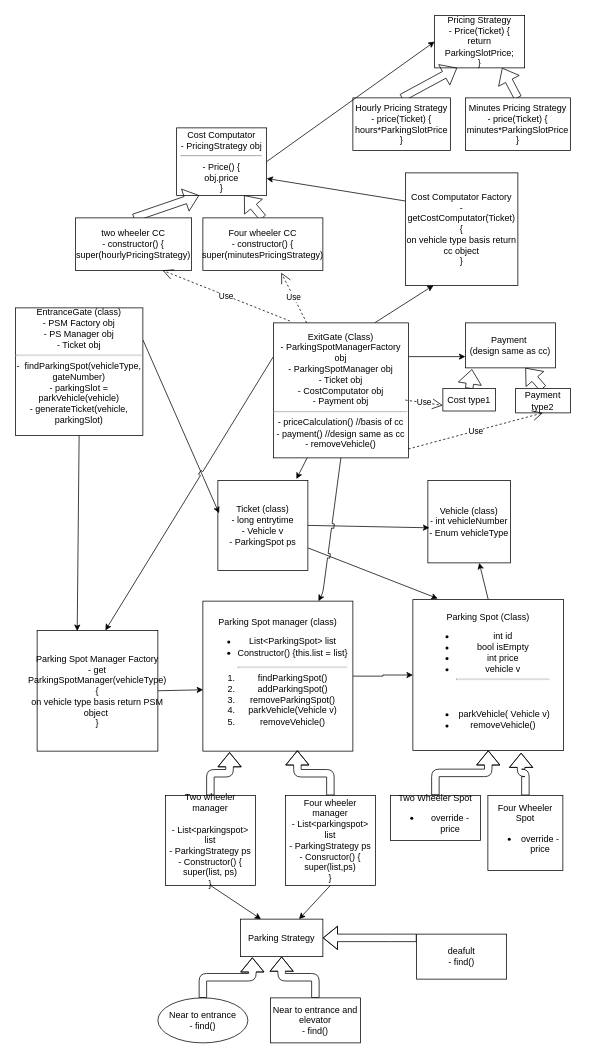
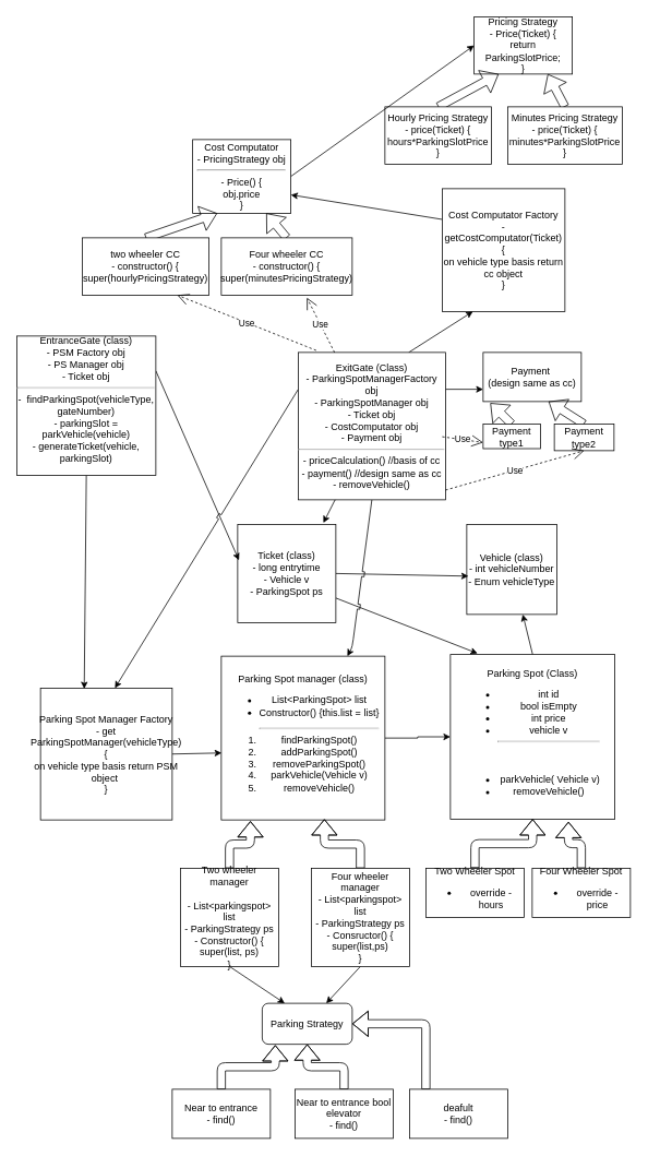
  <mxCell id="0" />
  <mxCell id="1" parent="0" />
  <mxCell id="2" style="edgeStyle=none;jumpStyle=sharp;orthogonalLoop=1;jettySize=auto;html=1;exitX=0.5;exitY=0;exitDx=0;exitDy=0;" parent="1" source="3" target="24" edge="1"><mxGeometry relative="1" as="geometry" /></mxCell>
  <mxCell id="3" value="Parking Spot (Class)&lt;br&gt;&lt;ul&gt;&lt;li&gt;int id&lt;/li&gt;&lt;li&gt;bool isEmpty&lt;/li&gt;&lt;li&gt;int price&lt;/li&gt;&lt;li&gt;vehicle v&lt;hr&gt;&lt;/li&gt;&lt;/ul&gt;&lt;br&gt;&lt;ul&gt;&lt;li&gt;&lt;span style=&quot;background-color: initial;&quot;&gt;&amp;nbsp;parkVehicle( Vehicle v)&lt;/span&gt;&lt;/li&gt;&lt;li&gt;&lt;span style=&quot;background-color: initial;&quot;&gt;removeVehicle()&lt;/span&gt;&lt;/li&gt;&lt;/ul&gt;" style="whiteSpace=wrap;html=1;aspect=fixed;" parent="1" vertex="1"><mxGeometry x="550" y="799" width="201" height="201" as="geometry" /></mxCell>
  <mxCell id="4" style="edgeStyle=orthogonalEdgeStyle;shape=flexArrow;curved=1;jumpStyle=sharp;orthogonalLoop=1;jettySize=auto;html=1;" parent="1" source="6" edge="1"><mxGeometry relative="1" as="geometry"><mxPoint x="580" y="1060" as="targetPoint" /></mxGeometry></mxCell>
  <mxCell id="5" style="edgeStyle=orthogonalEdgeStyle;shape=flexArrow;curved=1;jumpStyle=sharp;orthogonalLoop=1;jettySize=auto;html=1;exitX=0.5;exitY=0;exitDx=0;exitDy=0;" parent="1" source="6" target="3" edge="1"><mxGeometry relative="1" as="geometry" /></mxCell>
- <mxCell id="6" value="Two Wheeler Spot&lt;br&gt;&lt;ul&gt;&lt;li&gt;override - price&lt;/li&gt;&lt;/ul&gt;" style="rounded=0;whiteSpace=wrap;html=1;" parent="1" vertex="1"><mxGeometry x="520" y="1060" width="120" height="60" as="geometry" /></mxCell>
+ <mxCell id="6" value="Two Wheeler Spot&lt;br&gt;&lt;ul&gt;&lt;li&gt;override - hours&lt;/li&gt;&lt;/ul&gt;" style="rounded=0;whiteSpace=wrap;html=1;" parent="1" vertex="1"><mxGeometry x="520" y="1060" width="120" height="60" as="geometry" /></mxCell>
  <mxCell id="7" style="edgeStyle=orthogonalEdgeStyle;shape=flexArrow;curved=1;jumpStyle=sharp;orthogonalLoop=1;jettySize=auto;html=1;exitX=0.5;exitY=0;exitDx=0;exitDy=0;entryX=0.718;entryY=1.016;entryDx=0;entryDy=0;entryPerimeter=0;" parent="1" source="8" target="3" edge="1"><mxGeometry relative="1" as="geometry" /></mxCell>
- <mxCell id="8" value="Four Wheeler Spot&lt;br&gt;&lt;ul&gt;&lt;li&gt;override - price&lt;/li&gt;&lt;/ul&gt;" style="rounded=0;whiteSpace=wrap;html=1;" parent="1" vertex="1"><mxGeometry x="650" y="1060" width="100" height="100" as="geometry" /></mxCell>
+ <mxCell id="8" value="Four Wheeler Spot&lt;br&gt;&lt;ul&gt;&lt;li&gt;override - price&lt;/li&gt;&lt;/ul&gt;" style="rounded=0;whiteSpace=wrap;html=1;" parent="1" vertex="1"><mxGeometry x="650" y="1060" width="120" height="60" as="geometry" /></mxCell>
  <mxCell id="9" style="edgeStyle=orthogonalEdgeStyle;rounded=0;orthogonalLoop=1;jettySize=auto;html=1;exitX=1;exitY=0.5;exitDx=0;exitDy=0;entryX=0;entryY=0.5;entryDx=0;entryDy=0;jumpStyle=arc;" parent="1" source="10" target="3" edge="1"><mxGeometry relative="1" as="geometry" /></mxCell>
  <mxCell id="10" value="Parking Spot manager (class)&lt;br&gt;&lt;ul&gt;&lt;li&gt;&lt;span style=&quot;background-color: initial;&quot;&gt;List&amp;lt;ParkingSpot&amp;gt; list&lt;/span&gt;&lt;/li&gt;&lt;li&gt;&lt;span style=&quot;background-color: initial;&quot;&gt;Constructor() {&lt;/span&gt;this.list = list}&lt;/li&gt;&lt;/ul&gt;&lt;ol&gt;&lt;li&gt;&lt;hr style=&quot;background-color: initial;&quot;&gt;findParkingSpot()&lt;/li&gt;&lt;li&gt;addParkingSpot()&lt;/li&gt;&lt;li&gt;removeParkingSpot()&lt;/li&gt;&lt;li&gt;parkVehicle(Vehicle v)&lt;/li&gt;&lt;li&gt;removeVehicle()&lt;/li&gt;&lt;/ol&gt;" style="whiteSpace=wrap;html=1;aspect=fixed;" parent="1" vertex="1"><mxGeometry x="270" y="801" width="200" height="200" as="geometry" /></mxCell>
  <mxCell id="11" style="edgeStyle=orthogonalEdgeStyle;shape=flexArrow;curved=1;jumpStyle=sharp;orthogonalLoop=1;jettySize=auto;html=1;exitX=0.5;exitY=0;exitDx=0;exitDy=0;entryX=0.178;entryY=1.007;entryDx=0;entryDy=0;entryPerimeter=0;" parent="1" source="13" target="10" edge="1"><mxGeometry relative="1" as="geometry" /></mxCell>
  <mxCell id="12" style="edgeStyle=none;jumpStyle=sharp;orthogonalLoop=1;jettySize=auto;html=1;exitX=0.5;exitY=1;exitDx=0;exitDy=0;entryX=0.25;entryY=0;entryDx=0;entryDy=0;" parent="1" source="13" target="17" edge="1"><mxGeometry relative="1" as="geometry" /></mxCell>
  <mxCell id="13" value="Two wheeler manager&lt;br&gt;&lt;br&gt;- List&amp;lt;parkingspot&amp;gt; list&lt;br&gt;- ParkingStrategy ps&lt;br&gt;- Constructor() { super(list, ps) &lt;br&gt;}" style="rounded=0;whiteSpace=wrap;html=1;" parent="1" vertex="1"><mxGeometry x="220" y="1060" width="120" height="120" as="geometry" /></mxCell>
  <mxCell id="14" style="edgeStyle=orthogonalEdgeStyle;shape=flexArrow;curved=1;jumpStyle=sharp;orthogonalLoop=1;jettySize=auto;html=1;exitX=0.5;exitY=0;exitDx=0;exitDy=0;entryX=0.63;entryY=0.995;entryDx=0;entryDy=0;entryPerimeter=0;" parent="1" source="16" target="10" edge="1"><mxGeometry relative="1" as="geometry" /></mxCell>
  <mxCell id="15" style="edgeStyle=none;jumpStyle=sharp;orthogonalLoop=1;jettySize=auto;html=1;exitX=0.5;exitY=1;exitDx=0;exitDy=0;" parent="1" source="16" target="17" edge="1"><mxGeometry relative="1" as="geometry" /></mxCell>
  <mxCell id="16" value="Four wheeler manager&lt;br&gt;- List&amp;lt;parkingspot&amp;gt; list&lt;br&gt;- ParkingStrategy ps&lt;br&gt;- Consructor() {&lt;br&gt;super(list,ps)&lt;br&gt;}" style="rounded=0;whiteSpace=wrap;html=1;" parent="1" vertex="1"><mxGeometry x="380" y="1060" width="120" height="120" as="geometry" /></mxCell>
- <mxCell id="17" value="Parking Strategy" style="rounded=0;whiteSpace=wrap;html=1;" parent="1" vertex="1"><mxGeometry x="320" y="1225" width="110" height="50" as="geometry" /></mxCell>
+ <mxCell id="17" value="Parking Strategy" style="whiteSpace=wrap;html=1;rounded=1;" parent="1" vertex="1"><mxGeometry x="320" y="1225" width="110" height="50" as="geometry" /></mxCell>
  <mxCell id="18" style="edgeStyle=orthogonalEdgeStyle;shape=flexArrow;curved=1;jumpStyle=sharp;orthogonalLoop=1;jettySize=auto;html=1;exitX=0.5;exitY=0;exitDx=0;exitDy=0;entryX=0.145;entryY=1.02;entryDx=0;entryDy=0;entryPerimeter=0;" parent="1" source="19" target="17" edge="1"><mxGeometry relative="1" as="geometry" /></mxCell>
- <mxCell id="19" value="Near to entrance&lt;br&gt;- find()" style="ellipse;whiteSpace=wrap;html=1;" parent="1" vertex="1"><mxGeometry x="210" y="1330" width="120" height="60" as="geometry" /></mxCell>
+ <mxCell id="19" value="Near to entrance&lt;br&gt;- find()" style="whiteSpace=wrap;html=1;" parent="1" vertex="1"><mxGeometry x="210" y="1330" width="120" height="60" as="geometry" /></mxCell>
  <mxCell id="20" style="edgeStyle=orthogonalEdgeStyle;shape=flexArrow;curved=1;jumpStyle=sharp;orthogonalLoop=1;jettySize=auto;html=1;exitX=0.5;exitY=0;exitDx=0;exitDy=0;entryX=0.5;entryY=1;entryDx=0;entryDy=0;" parent="1" source="21" target="17" edge="1"><mxGeometry relative="1" as="geometry" /></mxCell>
- <mxCell id="21" value="Near to entrance and elevator&lt;br&gt;- find()" style="whiteSpace=wrap;html=1;" parent="1" vertex="1"><mxGeometry x="360" y="1330" width="120" height="60" as="geometry" /></mxCell>
+ <mxCell id="21" value="Near to entrance bool elevator&lt;br&gt;- find()" style="whiteSpace=wrap;html=1;" parent="1" vertex="1"><mxGeometry x="360" y="1330" width="120" height="60" as="geometry" /></mxCell>
  <mxCell id="22" style="edgeStyle=orthogonalEdgeStyle;shape=flexArrow;curved=1;jumpStyle=sharp;orthogonalLoop=1;jettySize=auto;html=1;entryX=1;entryY=0.5;entryDx=0;entryDy=0;" parent="1" source="23" target="17" edge="1"><mxGeometry relative="1" as="geometry"><Array as="points"><mxPoint x="520" y="1250" /></Array></mxGeometry></mxCell>
- <mxCell id="23" value="deafult&lt;br&gt;- find()" style="whiteSpace=wrap;html=1;" parent="1" vertex="1"><mxGeometry x="555" y="1245" width="120" height="60" as="geometry" /></mxCell>
+ <mxCell id="23" value="deafult&lt;br&gt;- find()" style="whiteSpace=wrap;html=1;" parent="1" vertex="1"><mxGeometry x="500" y="1330" width="120" height="60" as="geometry" /></mxCell>
  <mxCell id="24" value="Vehicle (class)&lt;br&gt;- int vehicleNumber&lt;br&gt;- Enum vehicleType" style="whiteSpace=wrap;html=1;aspect=fixed;" parent="1" vertex="1"><mxGeometry x="570" width="110" height="110" as="geometry" y="640" /></mxCell>
  <mxCell id="25" style="edgeStyle=none;jumpStyle=sharp;orthogonalLoop=1;jettySize=auto;html=1;exitX=1;exitY=0.5;exitDx=0;exitDy=0;entryX=0.018;entryY=0.575;entryDx=0;entryDy=0;entryPerimeter=0;" parent="1" source="27" target="24" edge="1"><mxGeometry relative="1" as="geometry" /></mxCell>
  <mxCell id="26" style="edgeStyle=none;jumpStyle=sharp;orthogonalLoop=1;jettySize=auto;html=1;exitX=1;exitY=0.75;exitDx=0;exitDy=0;entryX=0.165;entryY=-0.007;entryDx=0;entryDy=0;entryPerimeter=0;" parent="1" source="27" target="3" edge="1"><mxGeometry relative="1" as="geometry" /></mxCell>
  <mxCell id="27" value="Ticket (class)&lt;br&gt;- long entrytime&lt;br&gt;- Vehicle v&lt;br&gt;- ParkingSpot ps" style="whiteSpace=wrap;html=1;aspect=fixed;" parent="1" vertex="1"><mxGeometry x="290" width="120" height="120" as="geometry" y="640" /></mxCell>
  <mxCell id="28" style="edgeStyle=none;jumpStyle=sharp;orthogonalLoop=1;jettySize=auto;html=1;exitX=1;exitY=0.5;exitDx=0;exitDy=0;entryX=0.002;entryY=0.591;entryDx=0;entryDy=0;entryPerimeter=0;" parent="1" source="29" target="10" edge="1"><mxGeometry relative="1" as="geometry"><Array as="points" /></mxGeometry></mxCell>
  <mxCell id="29" value="Parking Spot Manager Factory&lt;br&gt;- get ParkingSpotManager(vehicleType) {&lt;br&gt;on vehicle type basis return PSM object&amp;nbsp;&lt;br&gt;}" style="whiteSpace=wrap;html=1;aspect=fixed;" parent="1" vertex="1"><mxGeometry x="49" y="840" width="161" height="161" as="geometry" /></mxCell>
  <mxCell id="30" style="edgeStyle=none;jumpStyle=sharp;orthogonalLoop=1;jettySize=auto;html=1;exitX=0.5;exitY=1;exitDx=0;exitDy=0;entryX=0.332;entryY=0.005;entryDx=0;entryDy=0;entryPerimeter=0;" parent="1" source="32" target="29" edge="1"><mxGeometry relative="1" as="geometry" /></mxCell>
  <mxCell id="31" style="edgeStyle=none;jumpStyle=sharp;orthogonalLoop=1;jettySize=auto;html=1;exitX=1;exitY=0.25;exitDx=0;exitDy=0;entryX=0.013;entryY=0.365;entryDx=0;entryDy=0;entryPerimeter=0;" parent="1" source="32" target="27" edge="1"><mxGeometry relative="1" as="geometry" /></mxCell>
  <mxCell id="32" value="EntranceGate (class)&lt;br&gt;- PSM Factory obj&lt;br&gt;- PS Manager obj&lt;br&gt;- Ticket obj&lt;br&gt;&lt;hr&gt;-&amp;nbsp; findParkingSpot(vehicleType, gateNumber)&lt;br&gt;- parkingSlot = parkVehicle(vehicle)&lt;br&gt;- generateTicket(vehicle, parkingSlot)&lt;br&gt;&amp;nbsp;" style="whiteSpace=wrap;html=1;aspect=fixed;" parent="1" vertex="1"><mxGeometry x="20" y="410" width="170" height="170" as="geometry" /></mxCell>
  <mxCell id="33" value="Pricing Strategy&lt;br&gt;- Price(Ticket) {&lt;br&gt;return ParkingSlotPrice;&lt;br&gt;}" style="rounded=0;whiteSpace=wrap;html=1;" parent="1" vertex="1"><mxGeometry x="579" y="20" width="120" height="70" as="geometry" /></mxCell>
  <mxCell id="34" style="edgeStyle=none;shape=flexArrow;jumpStyle=sharp;orthogonalLoop=1;jettySize=auto;html=1;exitX=0.5;exitY=0;exitDx=0;exitDy=0;entryX=0.25;entryY=1;entryDx=0;entryDy=0;" parent="1" source="35" target="33" edge="1"><mxGeometry relative="1" as="geometry" /></mxCell>
  <mxCell id="35" value="Hourly Pricing Strategy&lt;br&gt;- price(Ticket) {&lt;br&gt;hours*ParkingSlotPrice&lt;br&gt;}" style="rounded=0;whiteSpace=wrap;html=1;" parent="1" vertex="1"><mxGeometry x="470" y="130" width="130" height="70" as="geometry" /></mxCell>
  <mxCell id="36" style="edgeStyle=none;shape=flexArrow;jumpStyle=sharp;orthogonalLoop=1;jettySize=auto;html=1;exitX=0.5;exitY=0;exitDx=0;exitDy=0;entryX=0.75;entryY=1;entryDx=0;entryDy=0;" parent="1" source="37" target="33" edge="1"><mxGeometry relative="1" as="geometry" /></mxCell>
  <mxCell id="37" value="Minutes Pricing Strategy&lt;br&gt;- price(Ticket) {&lt;br&gt;minutes*ParkingSlotPrice&lt;br&gt;}" style="rounded=0;whiteSpace=wrap;html=1;" parent="1" vertex="1"><mxGeometry x="620" y="130" width="140" height="70" as="geometry" /></mxCell>
  <mxCell id="38" style="edgeStyle=none;jumpStyle=sharp;orthogonalLoop=1;jettySize=auto;html=1;exitX=1;exitY=0.5;exitDx=0;exitDy=0;entryX=0;entryY=0.5;entryDx=0;entryDy=0;" parent="1" source="39" target="33" edge="1"><mxGeometry relative="1" as="geometry" /></mxCell>
  <mxCell id="39" value="Cost Computator&lt;br&gt;- PricingStrategy obj&lt;br&gt;&lt;hr&gt;- Price() {&lt;br&gt;obj.price&lt;br&gt;}" style="rounded=0;whiteSpace=wrap;html=1;" parent="1" vertex="1"><mxGeometry x="235" y="170" width="120" height="90" as="geometry" /></mxCell>
  <mxCell id="40" style="edgeStyle=none;shape=flexArrow;jumpStyle=sharp;orthogonalLoop=1;jettySize=auto;html=1;exitX=0.5;exitY=0;exitDx=0;exitDy=0;entryX=0.25;entryY=1;entryDx=0;entryDy=0;" parent="1" source="41" target="39" edge="1"><mxGeometry relative="1" as="geometry" /></mxCell>
  <mxCell id="41" value="two wheeler CC&lt;br&gt;- constructor() {&lt;br&gt;super(hourlyPricingStrategy)" style="rounded=0;whiteSpace=wrap;html=1;" parent="1" vertex="1"><mxGeometry x="100" y="290" width="155" height="70" as="geometry" /></mxCell>
  <mxCell id="42" style="edgeStyle=none;shape=flexArrow;jumpStyle=sharp;orthogonalLoop=1;jettySize=auto;html=1;exitX=0.5;exitY=0;exitDx=0;exitDy=0;entryX=0.75;entryY=1;entryDx=0;entryDy=0;" parent="1" source="43" target="39" edge="1"><mxGeometry relative="1" as="geometry" /></mxCell>
  <mxCell id="43" value="Four wheeler CC&lt;br&gt;- constructor() {&lt;br&gt;super(minutesPricingStrategy)" style="rounded=0;whiteSpace=wrap;html=1;" parent="1" vertex="1"><mxGeometry x="270" y="290" width="160" height="70" as="geometry" /></mxCell>
  <mxCell id="44" style="edgeStyle=none;jumpStyle=sharp;orthogonalLoop=1;jettySize=auto;html=1;exitX=0;exitY=0.25;exitDx=0;exitDy=0;entryX=1;entryY=0.75;entryDx=0;entryDy=0;" parent="1" source="45" target="39" edge="1"><mxGeometry relative="1" as="geometry" /></mxCell>
  <mxCell id="45" value="Cost Computator Factory&lt;br&gt;- getCostComputator(Ticket) {&lt;br&gt;on vehicle type basis return cc object&lt;br&gt;}" style="whiteSpace=wrap;html=1;aspect=fixed;" parent="1" vertex="1"><mxGeometry x="540" y="230" width="150" height="150" as="geometry" /></mxCell>
  <mxCell id="46" style="edgeStyle=none;jumpStyle=sharp;orthogonalLoop=1;jettySize=auto;html=1;exitX=0.25;exitY=1;exitDx=0;exitDy=0;entryX=0.873;entryY=-0.015;entryDx=0;entryDy=0;entryPerimeter=0;" parent="1" source="52" target="27" edge="1"><mxGeometry relative="1" as="geometry" /></mxCell>
  <mxCell id="47" style="edgeStyle=none;jumpStyle=sharp;orthogonalLoop=1;jettySize=auto;html=1;exitX=0.5;exitY=1;exitDx=0;exitDy=0;" parent="1" source="52" target="10" edge="1"><mxGeometry relative="1" as="geometry"><Array as="points"><mxPoint x="430" y="790" /></Array></mxGeometry></mxCell>
  <mxCell id="48" style="edgeStyle=none;jumpStyle=sharp;orthogonalLoop=1;jettySize=auto;html=1;exitX=0.25;exitY=1;exitDx=0;exitDy=0;" parent="1" source="52" edge="1"><mxGeometry relative="1" as="geometry"><mxPoint x="501.25" y="550" as="targetPoint" /></mxGeometry></mxCell>
  <mxCell id="49" style="edgeStyle=none;jumpStyle=sharp;orthogonalLoop=1;jettySize=auto;html=1;exitX=0;exitY=0.25;exitDx=0;exitDy=0;entryX=0.565;entryY=0;entryDx=0;entryDy=0;entryPerimeter=0;" parent="1" source="52" target="29" edge="1"><mxGeometry relative="1" as="geometry" /></mxCell>
  <mxCell id="50" style="edgeStyle=none;jumpStyle=sharp;orthogonalLoop=1;jettySize=auto;html=1;exitX=1;exitY=0.25;exitDx=0;exitDy=0;entryX=0;entryY=0.75;entryDx=0;entryDy=0;" parent="1" source="52" target="55" edge="1"><mxGeometry relative="1" as="geometry" /></mxCell>
  <mxCell id="51" style="edgeStyle=none;jumpStyle=sharp;orthogonalLoop=1;jettySize=auto;html=1;exitX=0.75;exitY=0;exitDx=0;exitDy=0;entryX=0.25;entryY=1;entryDx=0;entryDy=0;" parent="1" source="52" target="45" edge="1"><mxGeometry relative="1" as="geometry" /></mxCell>
  <mxCell id="52" value="ExitGate (Class)&lt;br&gt;- ParkingSpotManagerFactory obj&lt;br&gt;- ParkingSpotManager obj&lt;br&gt;- Ticket obj&lt;br&gt;- CostComputator obj&lt;br&gt;- Payment obj&lt;br&gt;&lt;hr&gt;- priceCalculation() //basis of cc&lt;br&gt;- payment() //design same as cc&lt;br&gt;- removeVehicle()" style="whiteSpace=wrap;html=1;aspect=fixed;" parent="1" vertex="1"><mxGeometry x="364" y="430" width="180" height="180" as="geometry" /></mxCell>
  <mxCell id="53" value="Use" style="endArrow=open;endSize=12;dashed=1;html=1;jumpStyle=sharp;entryX=0.75;entryY=1;entryDx=0;entryDy=0;exitX=0.122;exitY=-0.014;exitDx=0;exitDy=0;exitPerimeter=0;" parent="1" source="52" target="41" edge="1"><mxGeometry width="160" relative="1" as="geometry"><mxPoint x="210" y="390" as="sourcePoint" /><mxPoint x="370" y="390" as="targetPoint" /></mxGeometry></mxCell>
  <mxCell id="54" value="Use" style="endArrow=open;endSize=12;dashed=1;html=1;jumpStyle=sharp;entryX=0.653;entryY=1.043;entryDx=0;entryDy=0;entryPerimeter=0;" parent="1" source="52" target="43" edge="1"><mxGeometry width="160" relative="1" as="geometry"><mxPoint x="540" y="420" as="sourcePoint" /><mxPoint x="226.25" y="370" as="targetPoint" /><Array as="points" /></mxGeometry></mxCell>
- <mxCell id="55" value="Payment&amp;nbsp;&lt;br&gt;(design same as cc)" style="rounded=0;whiteSpace=wrap;html=1;" parent="1" vertex="1"><mxGeometry x="620" y="430" width="120" height="60" as="geometry" /></mxCell>
+ <mxCell id="55" value="Payment&amp;nbsp;&lt;br&gt;(design same as cc)" style="rounded=0;whiteSpace=wrap;html=1;" parent="1" vertex="1"><mxGeometry x="590" y="430" width="120" height="60" as="geometry" /></mxCell>
  <mxCell id="56" style="edgeStyle=none;shape=flexArrow;jumpStyle=sharp;orthogonalLoop=1;jettySize=auto;html=1;exitX=0.5;exitY=0;exitDx=0;exitDy=0;entryX=0.073;entryY=1.03;entryDx=0;entryDy=0;entryPerimeter=0;" parent="1" source="57" target="55" edge="1"><mxGeometry relative="1" as="geometry" /></mxCell>
- <mxCell id="57" value="Cost type1" style="rounded=0;whiteSpace=wrap;html=1;" parent="1" vertex="1"><mxGeometry x="590" y="517.5" width="70" height="30" as="geometry" /></mxCell>
+ <mxCell id="57" value="Payment type1" style="rounded=0;whiteSpace=wrap;html=1;" parent="1" vertex="1"><mxGeometry x="590" y="517.5" width="70" height="30" as="geometry" /></mxCell>
  <mxCell id="58" style="edgeStyle=none;shape=flexArrow;jumpStyle=sharp;orthogonalLoop=1;jettySize=auto;html=1;exitX=0.5;exitY=0;exitDx=0;exitDy=0;entryX=0.667;entryY=1;entryDx=0;entryDy=0;entryPerimeter=0;" parent="1" source="59" target="55" edge="1"><mxGeometry relative="1" as="geometry" /></mxCell>
- <mxCell id="59" value="Payment type2" style="rounded=0;whiteSpace=wrap;html=1;" parent="1" vertex="1"><mxGeometry x="687" y="517.5" width="73" height="32.5" as="geometry" /></mxCell>
+ <mxCell id="59" value="Payment type2" style="rounded=0;whiteSpace=wrap;html=1;" parent="1" vertex="1"><mxGeometry x="677" y="517.5" width="73" height="32.5" as="geometry" /></mxCell>
  <mxCell id="60" value="Use" style="endArrow=open;endSize=12;dashed=1;html=1;jumpStyle=sharp;entryX=0;entryY=0.75;entryDx=0;entryDy=0;exitX=0.978;exitY=0.572;exitDx=0;exitDy=0;exitPerimeter=0;" parent="1" source="52" target="57" edge="1"><mxGeometry width="160" relative="1" as="geometry"><mxPoint x="550" y="533" as="sourcePoint" /><mxPoint x="340" y="480" as="targetPoint" /></mxGeometry></mxCell>
  <mxCell id="61" value="Use" style="endArrow=open;endSize=12;dashed=1;html=1;jumpStyle=sharp;entryX=0.5;entryY=1;entryDx=0;entryDy=0;exitX=1;exitY=0.934;exitDx=0;exitDy=0;exitPerimeter=0;" parent="1" source="52" target="59" edge="1"><mxGeometry width="160" relative="1" as="geometry"><mxPoint x="270" y="540" as="sourcePoint" /><mxPoint x="340" y="480" as="targetPoint" /></mxGeometry></mxCell>
